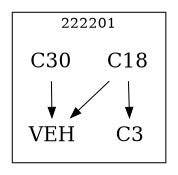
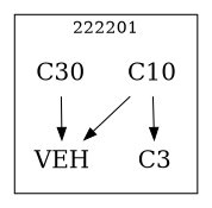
  strict digraph {
    node [fontsize=20 shape=plaintext]
    n1 [label=VEH]
    n2 [label=C3]
-   n3 [label=C18]
+   n3 [label=C10]
    n4 [label=C30]
    subgraph cluster_1 {
      label=222201
      labeldoc=t
      n1
      n2
      n3
      n4
    }
    n3 -> n1
    n3 -> n2
    n4 -> n1
  }
